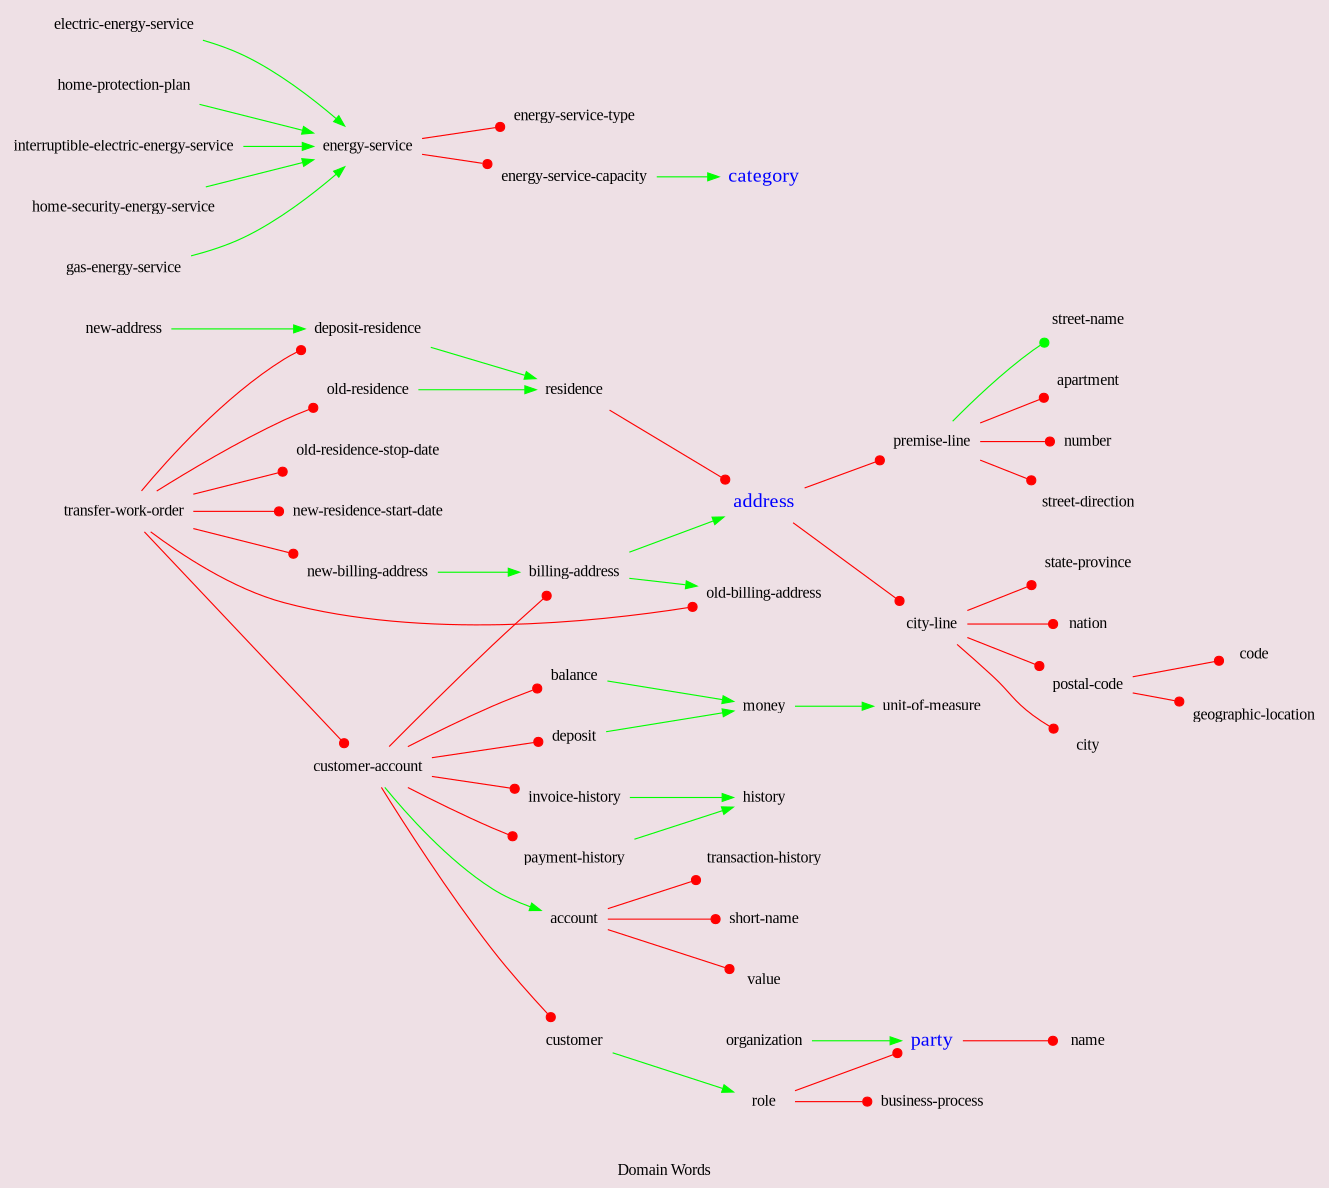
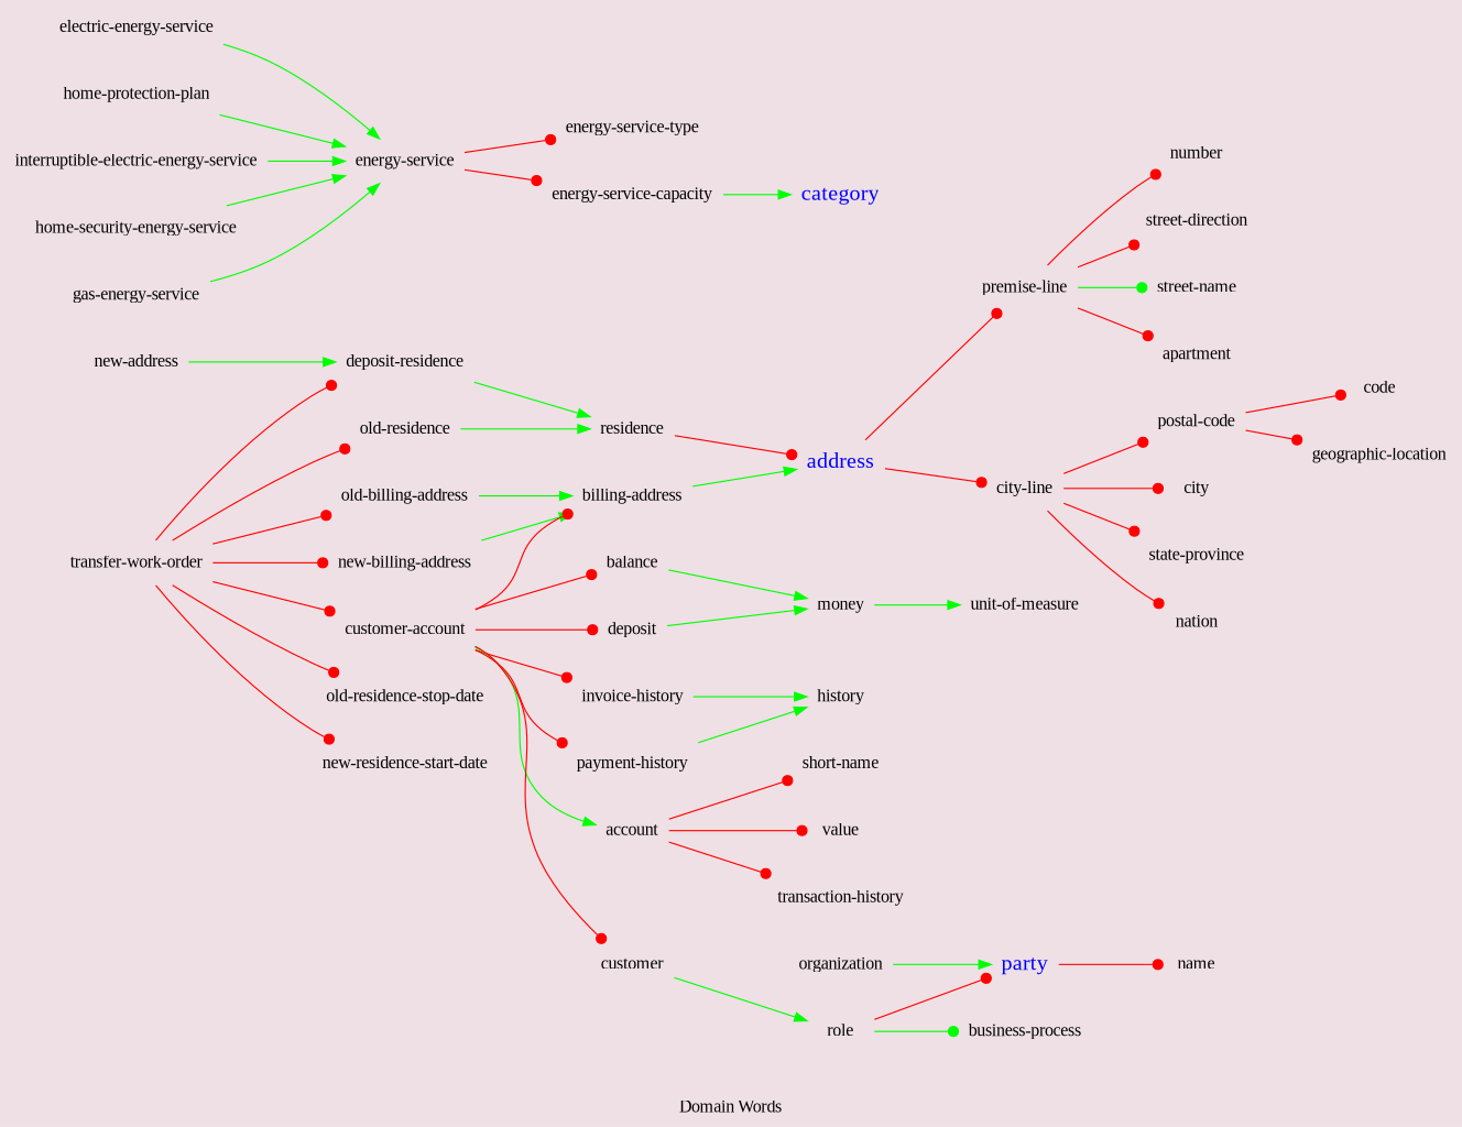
  digraph {
    bgcolor=lavenderblush2
    fontname="Liberation Serif"
    label="\n\n Domain Words "
    rankdir=LR
    node [fontcolor=BLACK fontname="Liberation Serif" fontsize=14 shape=plaintext]
    edge [arrowhead=dot color=RED fontname="Liberation Serif"]
    address [fontcolor=BLUE fontsize=18]
    "premise-line"
    "city-line"
    number
    "street-direction"
    "street-name"
    apartment
    "postal-code"
    city
    "state-province"
    nation
    party [fontcolor=BLUE fontsize=18]
    name
    category [fontcolor=BLUE fontsize=18]
    "transfer-work-order"
    "old-residence"
    n17 [label="deposit-residence"]
    "old-billing-address"
    "new-billing-address"
    "customer-account"
    "old-residence-stop-date"
    "new-residence-start-date"
    residence
    "billing-address"
    balance
    "invoice-history"
    account
    customer
    deposit
    "payment-history"
    money
    history
    "short-name"
    value
    "transaction-history"
    role
    organization
    "energy-service"
    "energy-service-type"
    "energy-service-capacity"
    "electric-energy-service"
    "home-protection-plan"
    "unit-of-measure"
    code
    "geographic-location"
    "business-process"
    "interruptible-electric-energy-service"
    "home-security-energy-service"
    "gas-energy-service"
    "new-address"
    address -> "premise-line"
    address -> "city-line"
    "premise-line" -> number
    "premise-line" -> "street-direction"
    "premise-line" -> "street-name" [color=GREEN]
    "premise-line" -> apartment
    "city-line" -> "postal-code"
    "city-line" -> city
    "city-line" -> "state-province"
    "city-line" -> nation
    "postal-code" -> code
    "postal-code" -> "geographic-location"
    party -> name
    "transfer-work-order" -> "old-residence"
    "transfer-work-order" -> n17
    "transfer-work-order" -> "old-billing-address"
    "transfer-work-order" -> "new-billing-address"
    "transfer-work-order" -> "customer-account"
    "transfer-work-order" -> "old-residence-stop-date"
    "transfer-work-order" -> "new-residence-start-date"
    "old-residence" -> residence [color=GREEN arrowhead=""]
    n17 -> residence [color=GREEN arrowhead=""]
-   "billing-address" -> "old-billing-address" [color=GREEN arrowhead=""]
+   "old-billing-address" -> "billing-address" [color=GREEN arrowhead=""]
    "new-billing-address" -> "billing-address" [color=GREEN arrowhead=""]
    "customer-account" -> "billing-address"
    "customer-account" -> balance
    "customer-account" -> "invoice-history"
    "customer-account" -> account [color=GREEN arrowhead=""]
    "customer-account" -> customer
    "customer-account" -> deposit
    "customer-account" -> "payment-history"
    residence -> address
    "billing-address" -> address [color=GREEN arrowhead=""]
    balance -> money [color=GREEN arrowhead=""]
    "invoice-history" -> history [color=GREEN arrowhead=""]
    account -> "short-name"
    account -> value
    account -> "transaction-history"
    customer -> role [color=GREEN arrowhead=""]
    deposit -> money [color=GREEN arrowhead=""]
    "payment-history" -> history [color=GREEN arrowhead=""]
    money -> "unit-of-measure" [color=GREEN arrowhead=""]
    role -> party
-   role -> "business-process"
+   role -> "business-process" [color=GREEN]
    organization -> party [color=GREEN arrowhead=""]
    "energy-service" -> "energy-service-type"
    "energy-service" -> "energy-service-capacity"
    "energy-service-capacity" -> category [color=GREEN arrowhead=""]
    "electric-energy-service" -> "energy-service" [color=GREEN arrowhead=""]
    "home-protection-plan" -> "energy-service" [color=GREEN arrowhead=""]
    "interruptible-electric-energy-service" -> "energy-service" [color=GREEN arrowhead=""]
    "home-security-energy-service" -> "energy-service" [color=GREEN arrowhead=""]
    "gas-energy-service" -> "energy-service" [color=GREEN arrowhead=""]
    "new-address" -> n17 [color=GREEN arrowhead=""]
  }
